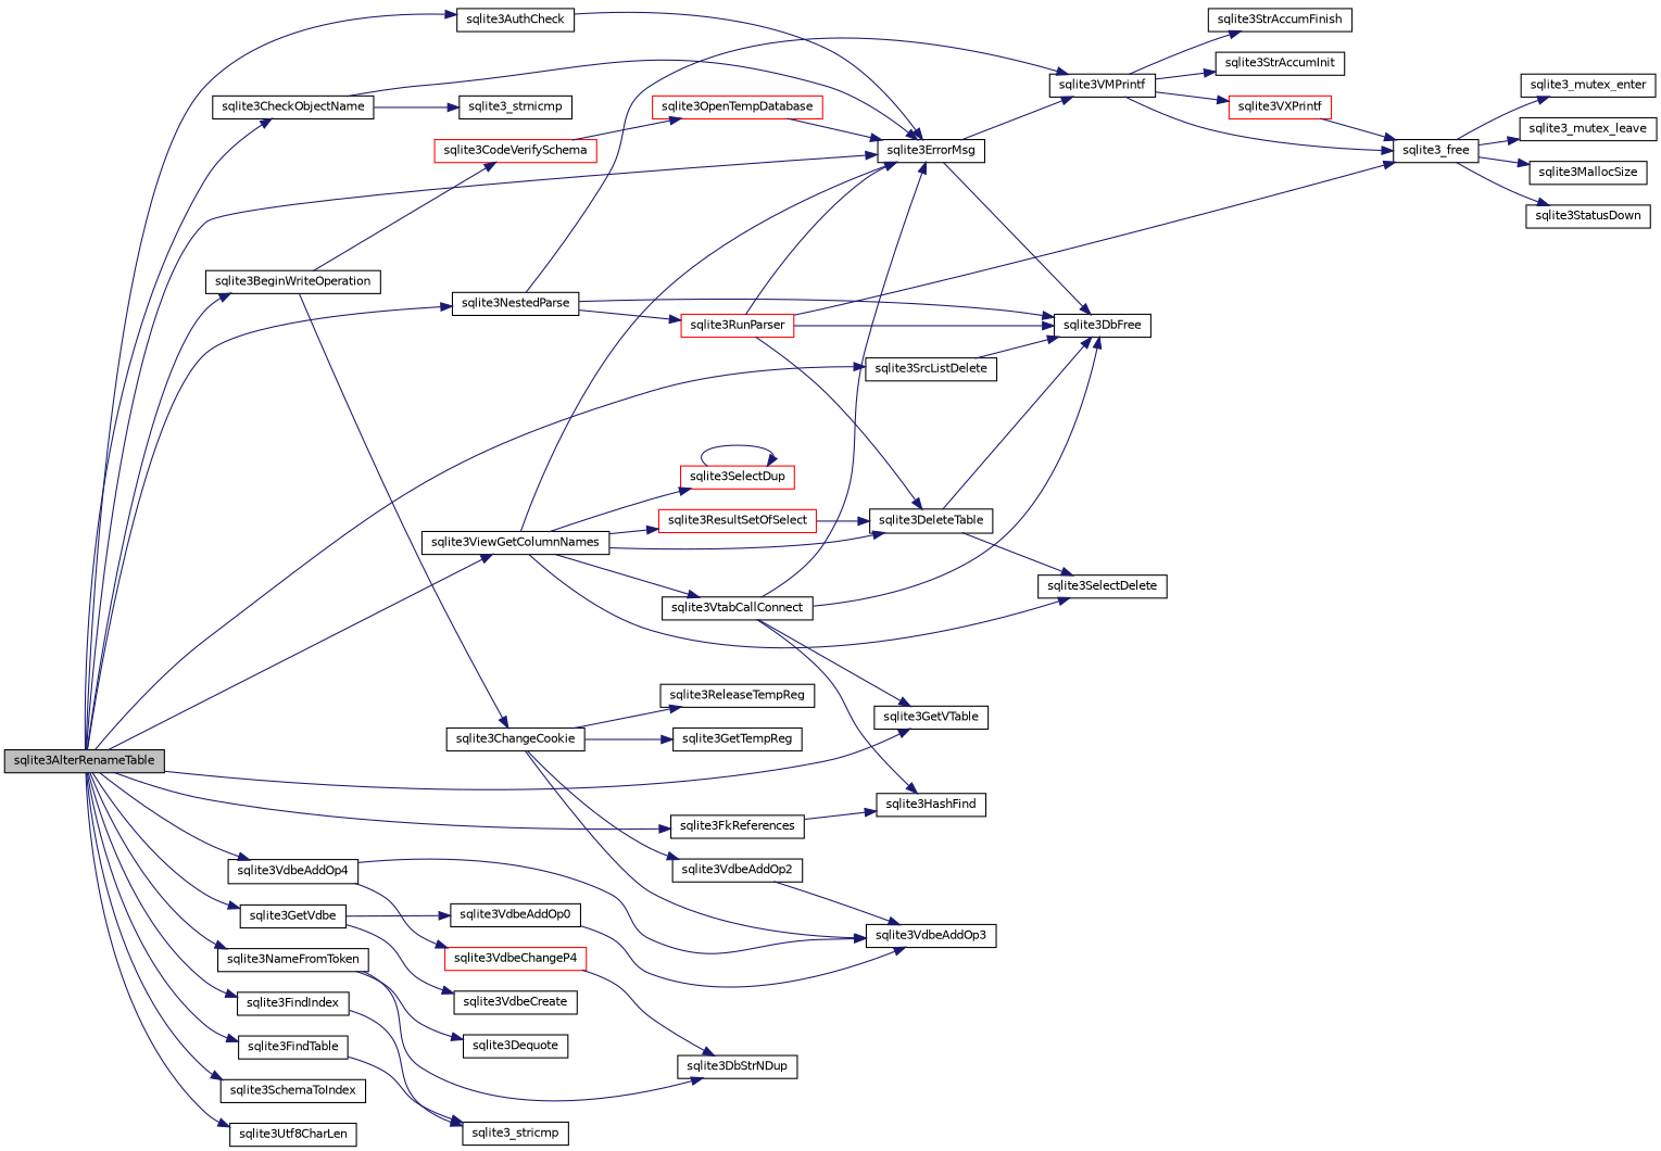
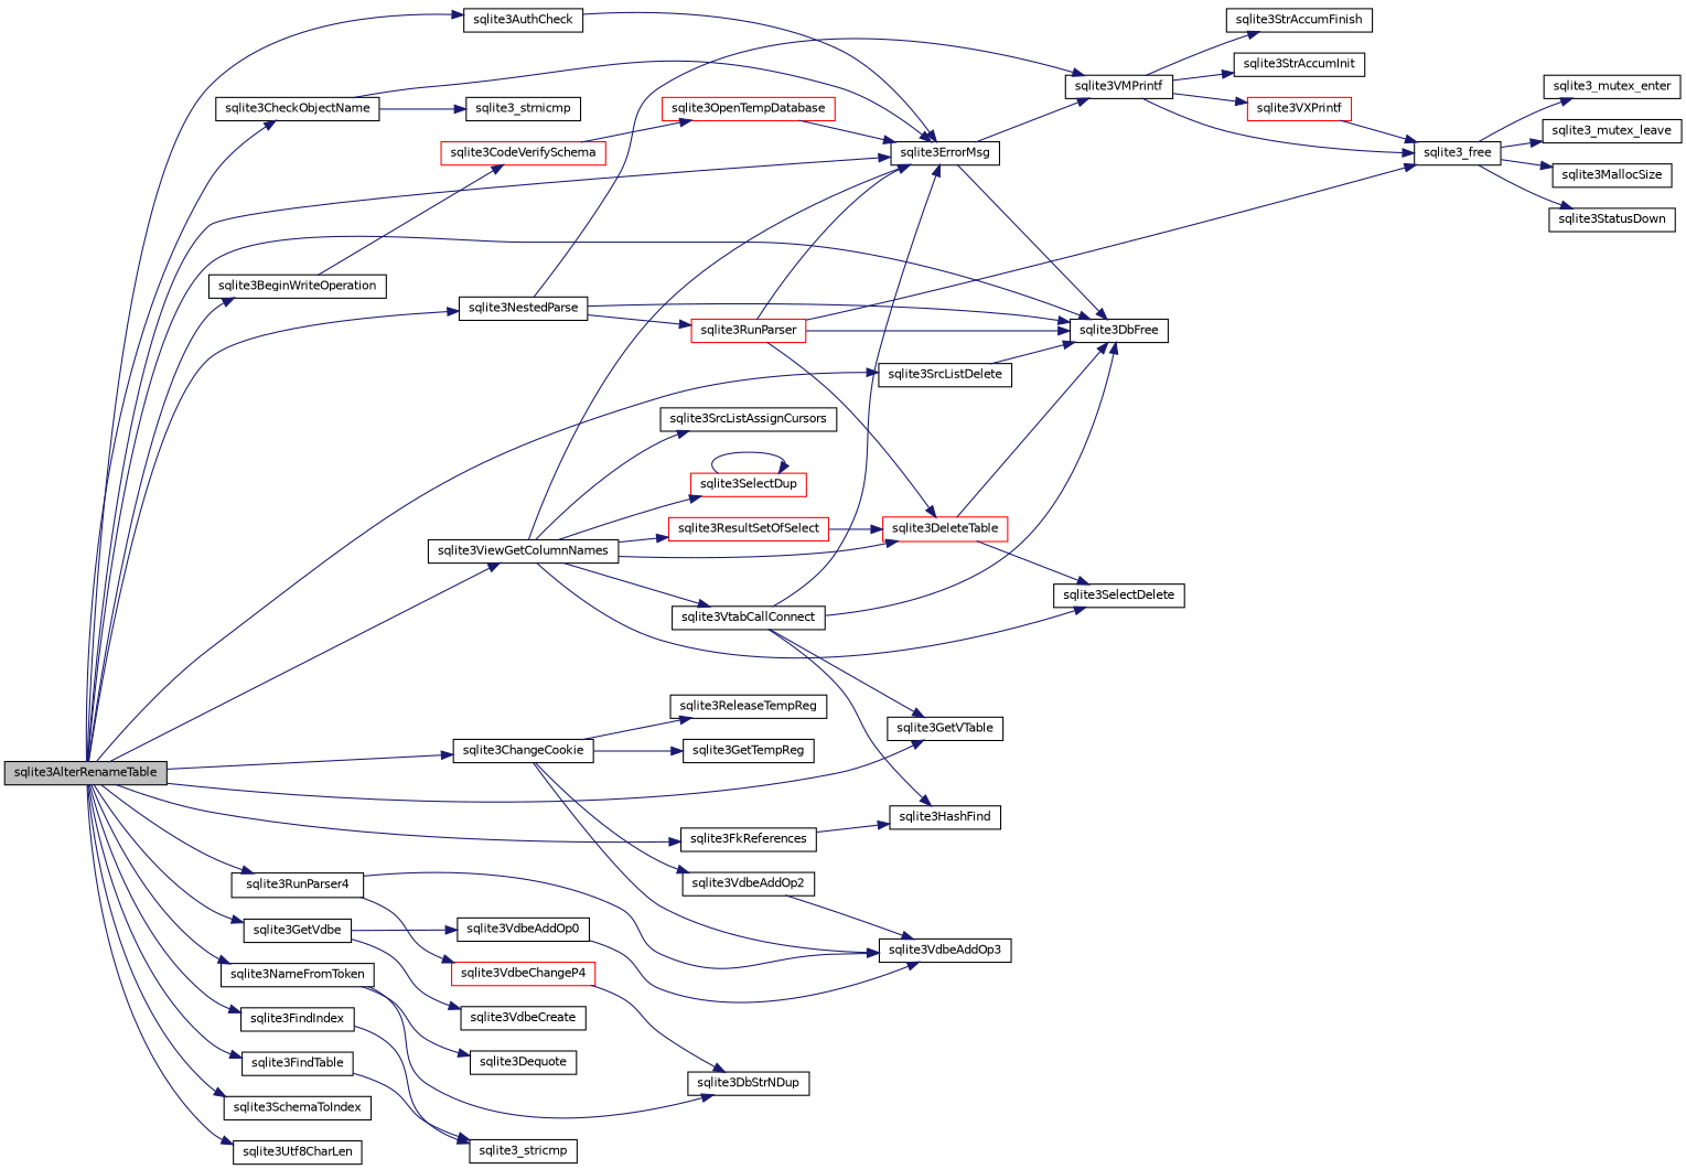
  digraph {
    rankdir=LR
    node [color=black fillcolor=white fontname=Helvetica fontsize=10 shape=record style=filled]
    edge [color=midnightblue fontname=Helvetica fontsize=10 labelfontname=Helvetica labelfontsize=10 style=solid]
    n1 [fillcolor=grey75 fontcolor=black height=0.2 label=sqlite3AlterRenameTable width=0.4]
    n2 [height=0.2 label=sqlite3AuthCheck width=0.4]
    n3 [height=0.2 label=sqlite3ErrorMsg width=0.4]
    n4 [height=0.2 label=sqlite3DbFree width=0.4]
    n5 [height=0.2 label=sqlite3BeginWriteOperation width=0.4]
    n6 [height=0.2 label=sqlite3ChangeCookie width=0.4]
    n7 [height=0.2 label=sqlite3CheckObjectName width=0.4]
    n8 [height=0.2 label=sqlite3FindIndex width=0.4]
    n9 [height=0.2 label=sqlite3FindTable width=0.4]
    n10 [height=0.2 label=sqlite3FkReferences width=0.4]
    n11 [height=0.2 label=sqlite3GetVdbe width=0.4]
    n12 [height=0.2 label=sqlite3GetVTable width=0.4]
    n13 [height=0.2 label=sqlite3NameFromToken width=0.4]
    n14 [height=0.2 label=sqlite3NestedParse width=0.4]
    n15 [height=0.2 label=sqlite3SchemaToIndex width=0.4]
    n16 [height=0.2 label=sqlite3SrcListDelete width=0.4]
    n17 [height=0.2 label=sqlite3Utf8CharLen width=0.4]
-   n18 [height=0.2 label=sqlite3VdbeAddOp4 width=0.4]
+   n18 [height=0.2 label=sqlite3RunParser4 width=0.4]
    n19 [height=0.2 label=sqlite3ViewGetColumnNames width=0.4]
    n20 [height=0.2 label=sqlite3VMPrintf width=0.4]
    n21 [color=red height=0.2 label=sqlite3CodeVerifySchema width=0.4]
    n22 [height=0.2 label=sqlite3GetTempReg width=0.4]
    n23 [height=0.2 label=sqlite3VdbeAddOp2 width=0.4]
    n24 [height=0.2 label=sqlite3VdbeAddOp3 width=0.4]
    n25 [height=0.2 label=sqlite3ReleaseTempReg width=0.4]
    n26 [height=0.2 label=sqlite3_strnicmp width=0.4]
    n27 [height=0.2 label=sqlite3_stricmp width=0.4]
    n28 [height=0.2 label=sqlite3HashFind width=0.4]
    n29 [height=0.2 label=sqlite3VdbeCreate width=0.4]
    n30 [height=0.2 label=sqlite3VdbeAddOp0 width=0.4]
    n31 [height=0.2 label=sqlite3DbStrNDup width=0.4]
    n32 [height=0.2 label=sqlite3Dequote width=0.4]
    n33 [color=red height=0.2 label=sqlite3RunParser width=0.4]
    n34 [color=red height=0.2 label=sqlite3VdbeChangeP4 width=0.4]
-   n35 [height=0.2 label=sqlite3DeleteTable width=0.4]
+   n35 [color=red height=0.2 label=sqlite3DeleteTable width=0.4]
    n36 [height=0.2 label=sqlite3SelectDelete width=0.4]
    n37 [height=0.2 label=sqlite3VtabCallConnect width=0.4]
    n38 [color=red height=0.2 label=sqlite3SelectDup width=0.4]
+   n39 [height=0.2 label=sqlite3SrcListAssignCursors width=0.4]
    n40 [color=red height=0.2 label=sqlite3ResultSetOfSelect width=0.4]
    n41 [height=0.2 label=sqlite3StrAccumInit width=0.4]
    n42 [color=red height=0.2 label=sqlite3VXPrintf width=0.4]
    n43 [height=0.2 label=sqlite3StrAccumFinish width=0.4]
    n44 [height=0.2 label=sqlite3_free width=0.4]
    n45 [height=0.2 label=sqlite3_mutex_enter width=0.4]
    n46 [height=0.2 label=sqlite3_mutex_leave width=0.4]
    n47 [height=0.2 label=sqlite3MallocSize width=0.4]
    n48 [height=0.2 label=sqlite3StatusDown width=0.4]
    n49 [color=red height=0.2 label=sqlite3OpenTempDatabase width=0.4]
    n1 -> n2
    n1 -> n3
+   n1 -> n4
    n1 -> n5
-   n5 -> n6
+   n1 -> n6
    n1 -> n7
    n1 -> n8
    n1 -> n9
    n1 -> n10
    n1 -> n11
    n1 -> n12
    n1 -> n13
    n1 -> n14
    n1 -> n15
    n1 -> n16
    n1 -> n17
    n1 -> n18
    n1 -> n19
    n2 -> n3
    n3 -> n4
    n3 -> n20
    n5 -> n21
    n6 -> n22
    n6 -> n23
    n6 -> n24
    n6 -> n25
    n7 -> n3
    n7 -> n26
    n8 -> n27
    n9 -> n27
    n10 -> n28
    n11 -> n29
    n11 -> n30
    n13 -> n31
    n13 -> n32
    n14 -> n4
    n14 -> n20
    n14 -> n33
    n16 -> n4
    n18 -> n24
    n18 -> n34
    n19 -> n3
    n19 -> n35
    n19 -> n36
    n19 -> n37
    n19 -> n38
+   n19 -> n39
    n19 -> n40
    n20 -> n41
    n20 -> n42
    n20 -> n43
    n20 -> n44
    n21 -> n49
    n23 -> n24
    n30 -> n24
    n33 -> n3
    n33 -> n4
    n33 -> n35
    n33 -> n44
    n34 -> n31
    n35 -> n4
    n35 -> n36
    n37 -> n3
    n37 -> n4
    n37 -> n12
    n37 -> n28
    n38 -> n38
    n40 -> n35
    n42 -> n44
    n44 -> n45
    n44 -> n46
    n44 -> n47
    n44 -> n48
    n49 -> n3
  }
